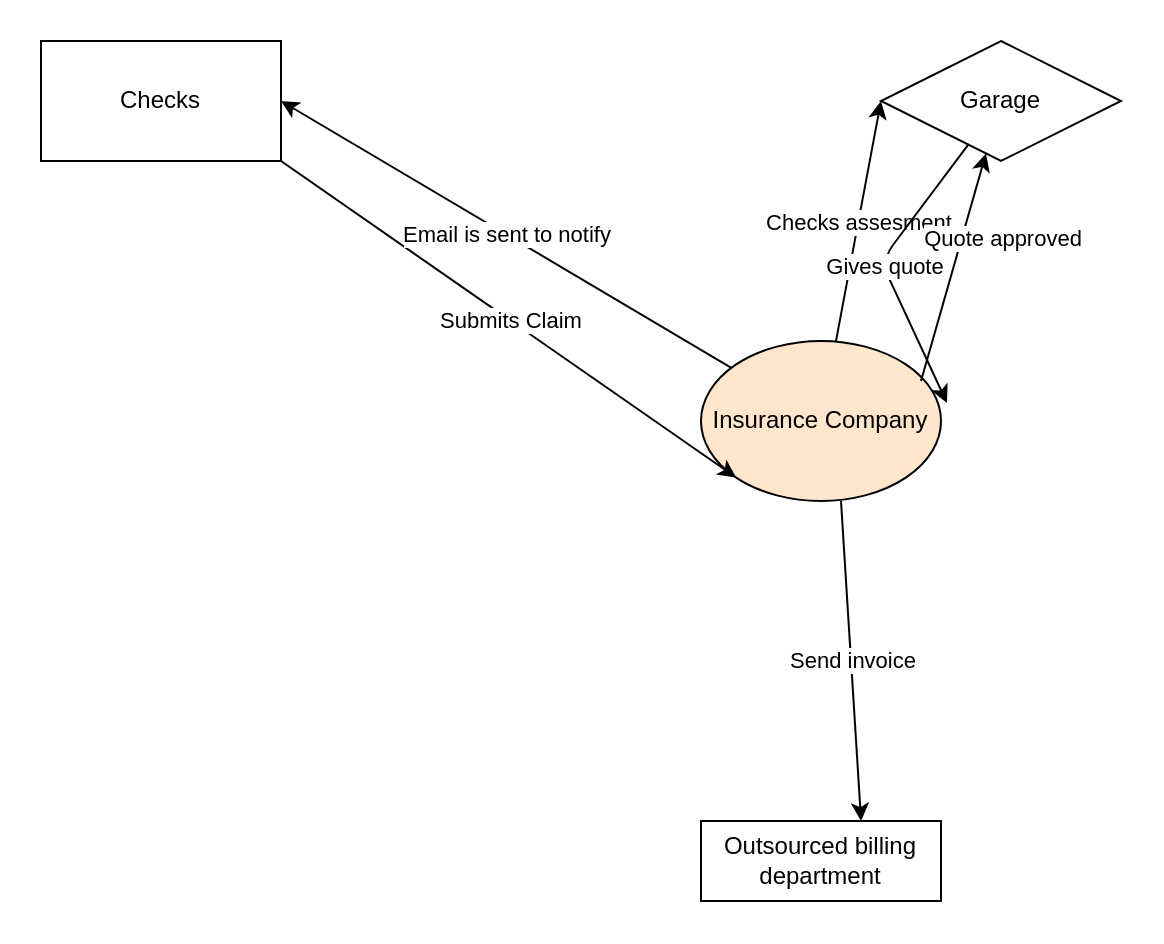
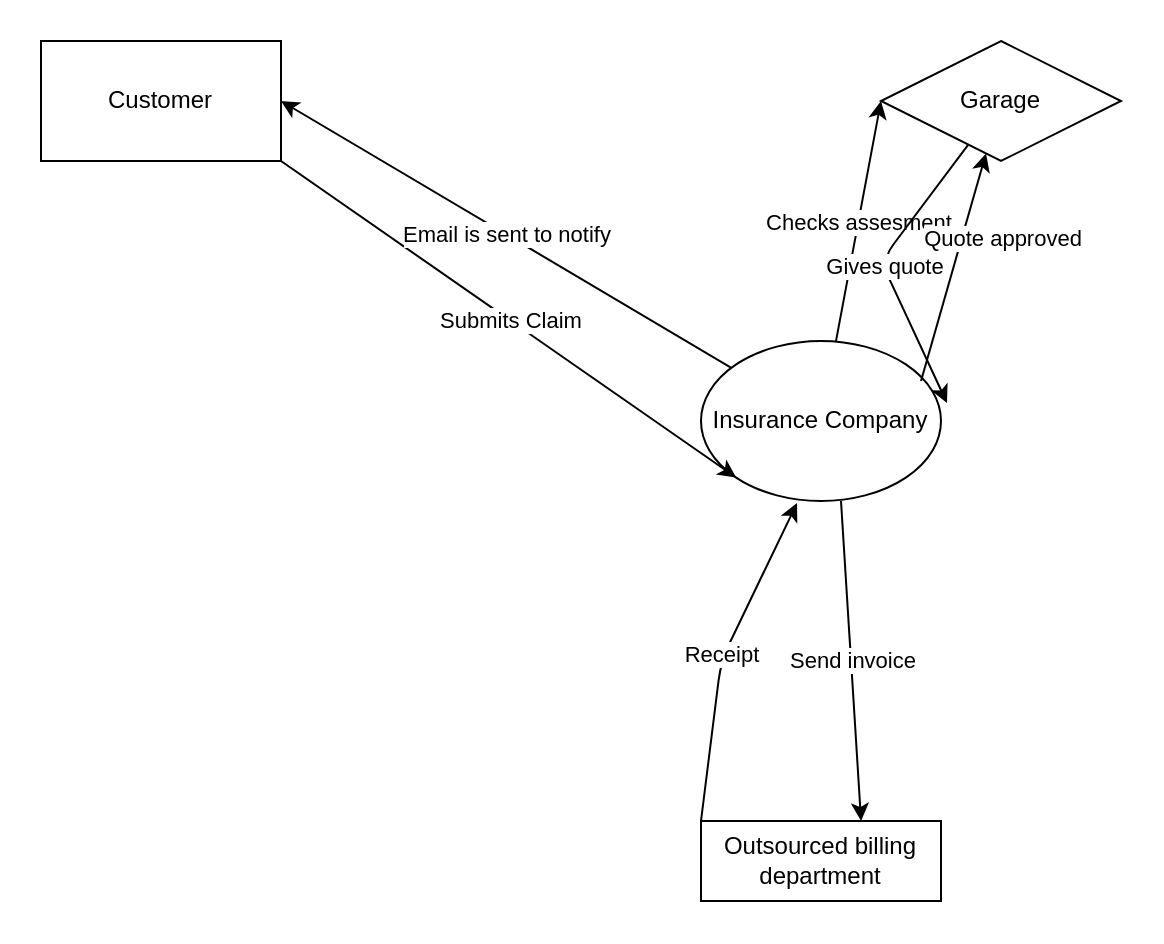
  <mxCell id="0" />
  <mxCell id="1" parent="0" />
- <mxCell id="2" value="Insurance Company" style="ellipse;whiteSpace=wrap;html=1;fillColor=#ffe6cc;" vertex="1" parent="1"><mxGeometry x="350" y="170" width="120" height="80" as="geometry" /></mxCell>
- <mxCell id="3" value="Checks" style="rounded=0;whiteSpace=wrap;html=1;" vertex="1" parent="1"><mxGeometry x="20" y="20" width="120" height="60" as="geometry" /></mxCell>
+ <mxCell id="2" value="Insurance Company" style="ellipse;whiteSpace=wrap;html=1;" vertex="1" parent="1"><mxGeometry x="350" y="170" width="120" height="80" as="geometry" /></mxCell>
+ <mxCell id="3" value="Customer" style="rounded=0;whiteSpace=wrap;html=1;" vertex="1" parent="1"><mxGeometry x="20" y="20" width="120" height="60" as="geometry" /></mxCell>
  <mxCell id="4" value="Garage" style="rhombus;whiteSpace=wrap;html=1;" vertex="1" parent="1"><mxGeometry x="440" y="20" width="120" height="60" as="geometry" /></mxCell>
  <mxCell id="5" value="Outsourced billing department" style="rounded=0;whiteSpace=wrap;html=1;" vertex="1" parent="1"><mxGeometry x="350" y="410" width="120" height="40" as="geometry" /></mxCell>
  <mxCell id="6" value="" style="endArrow=classic;html=1;exitX=1;exitY=1;exitDx=0;exitDy=0;entryX=0;entryY=1;entryDx=0;entryDy=0;" edge="1" parent="1" source="3" target="2"><mxGeometry relative="1" as="geometry"><mxPoint x="170" y="80" as="sourcePoint" /><mxPoint x="340" y="200" as="targetPoint" /></mxGeometry></mxCell>
  <mxCell id="7" value="Submits Claim&lt;br&gt;" style="edgeLabel;resizable=0;html=1;align=center;verticalAlign=middle;" connectable="0" vertex="1" parent="6"><mxGeometry relative="1" as="geometry" /></mxCell>
  <mxCell id="8" value="" style="endArrow=classic;html=1;entryX=1;entryY=0.5;entryDx=0;entryDy=0;" edge="1" parent="1" source="2" target="3"><mxGeometry relative="1" as="geometry"><mxPoint x="330" y="130" as="sourcePoint" /><mxPoint x="180" y="70" as="targetPoint" /></mxGeometry></mxCell>
  <mxCell id="9" value="Email is sent to notify&lt;br&gt;" style="edgeLabel;resizable=0;html=1;align=center;verticalAlign=middle;" connectable="0" vertex="1" parent="8"><mxGeometry relative="1" as="geometry" /></mxCell>
  <mxCell id="10" value="" style="endArrow=classic;html=1;entryX=0;entryY=0.5;entryDx=0;entryDy=0;" edge="1" parent="1" source="2" target="4"><mxGeometry relative="1" as="geometry"><mxPoint x="410" y="110" as="sourcePoint" /><mxPoint x="510" y="110" as="targetPoint" /></mxGeometry></mxCell>
  <mxCell id="11" value="Checks assesment" style="edgeLabel;resizable=0;html=1;align=center;verticalAlign=middle;" connectable="0" vertex="1" parent="10"><mxGeometry relative="1" as="geometry" /></mxCell>
  <mxCell id="12" value="" style="endArrow=classic;html=1;entryX=1.025;entryY=0.388;entryDx=0;entryDy=0;entryPerimeter=0;" edge="1" parent="1" source="4" target="2"><mxGeometry relative="1" as="geometry"><mxPoint x="560" y="120" as="sourcePoint" /><mxPoint x="660" y="120" as="targetPoint" /><Array as="points"><mxPoint x="440" y="130" /></Array></mxGeometry></mxCell>
  <mxCell id="13" value="Gives quote&lt;br&gt;" style="edgeLabel;resizable=0;html=1;align=center;verticalAlign=middle;" connectable="0" vertex="1" parent="12"><mxGeometry relative="1" as="geometry" /></mxCell>
  <mxCell id="14" value="" style="endArrow=classic;html=1;" edge="1" parent="1" target="4"><mxGeometry relative="1" as="geometry"><mxPoint x="460" y="190" as="sourcePoint" /><mxPoint x="590" y="140" as="targetPoint" /></mxGeometry></mxCell>
  <mxCell id="15" value="Quote approved&lt;br&gt;" style="edgeLabel;resizable=0;html=1;align=center;verticalAlign=middle;" connectable="0" vertex="1" parent="14"><mxGeometry relative="1" as="geometry"><mxPoint x="24.34" y="-15.19" as="offset" /></mxGeometry></mxCell>
  <mxCell id="16" value="" style="endArrow=classic;html=1;entryX=0.667;entryY=0;entryDx=0;entryDy=0;entryPerimeter=0;" edge="1" parent="1" target="5"><mxGeometry relative="1" as="geometry"><mxPoint x="420" y="250" as="sourcePoint" /><mxPoint x="520" y="250" as="targetPoint" /></mxGeometry></mxCell>
  <mxCell id="17" value="Send invoice&lt;br&gt;" style="edgeLabel;resizable=0;html=1;align=center;verticalAlign=middle;" connectable="0" vertex="1" parent="16"><mxGeometry relative="1" as="geometry" /></mxCell>
+ <mxCell id="18" value="" style="endArrow=classic;html=1;entryX=0.4;entryY=1.013;entryDx=0;entryDy=0;entryPerimeter=0;exitX=0;exitY=0;exitDx=0;exitDy=0;" edge="1" parent="1" source="5" target="2"><mxGeometry relative="1" as="geometry"><mxPoint x="330" y="380" as="sourcePoint" /><mxPoint x="430" y="380" as="targetPoint" /><Array as="points"><mxPoint x="360" y="330" /></Array></mxGeometry></mxCell>
+ <mxCell id="19" value="Receipt&amp;nbsp;&lt;br&gt;" style="edgeLabel;resizable=0;html=1;align=center;verticalAlign=middle;" connectable="0" vertex="1" parent="18"><mxGeometry relative="1" as="geometry" /></mxCell>
